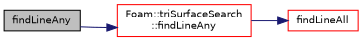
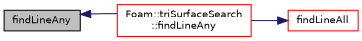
  digraph {
    rankdir=LR
    node [color=red fontname=Helvetica fontsize=10 shape=record]
    edge [color=midnightblue fontname=Helvetica fontsize=10 labelfontname=Helvetica labelfontsize=10 style=solid]
    n1 [color=black fillcolor=grey75 fontcolor=black height=0.2 label=findLineAny style=filled width=0.4]
    n2 [height=0.2 label="Foam::triSurfaceSearch\l::findLineAny" width=0.4]
    n3 [height=0.2 label=findLineAll width=0.4]
-   n1 -> n2
+   n2 -> n1
    n2 -> n3
  }
